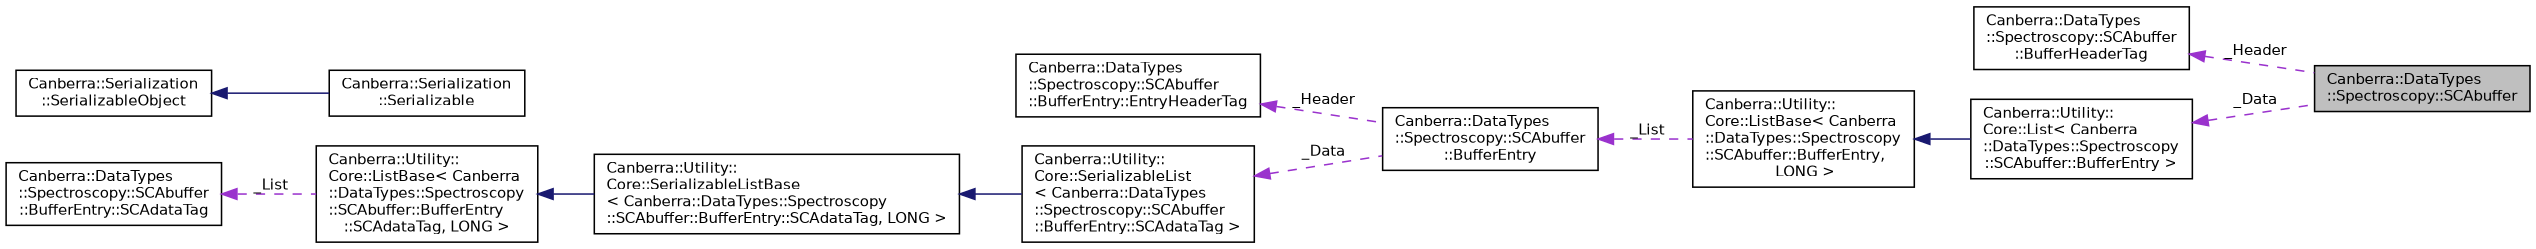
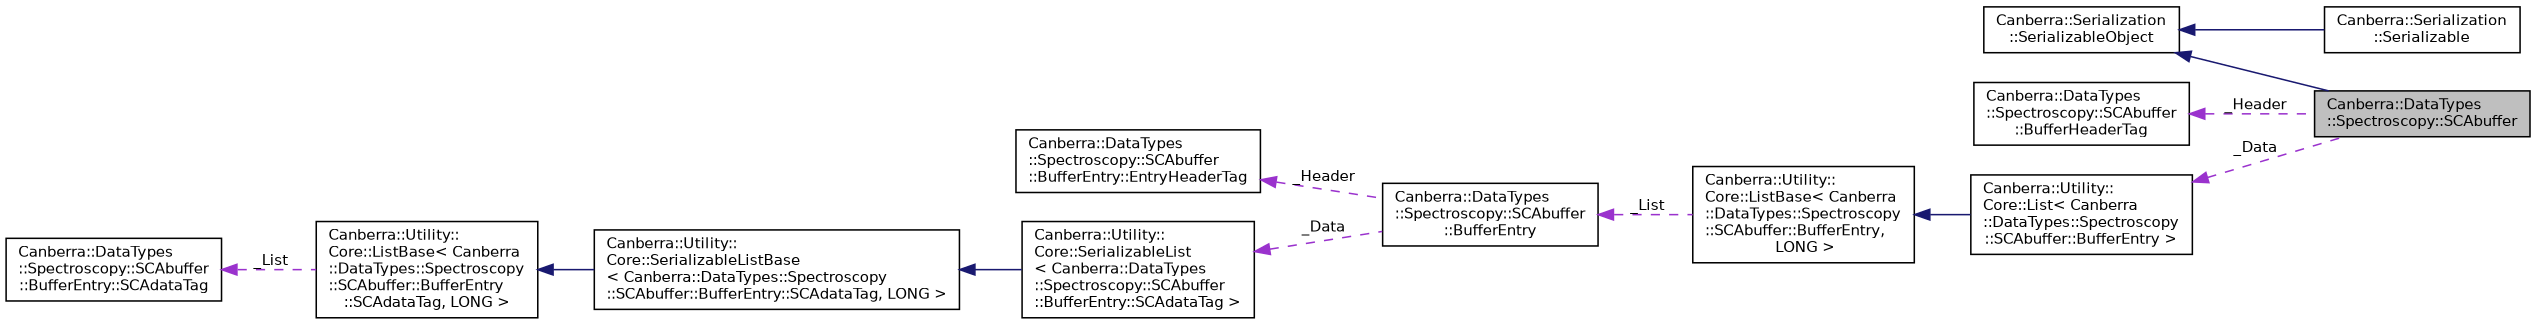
  digraph {
    rankdir=LR
    node [color=black fillcolor=white fontname=Helvetica fontsize=10 shape=record style=filled]
    edge [color=darkorchid3 dir=back fontname=Helvetica fontsize=10 labelfontname=Helvetica labelfontsize=10 style=dashed]
    n1 [fillcolor=grey75 fontcolor=black height=0.2 label="Canberra::DataTypes\l::Spectroscopy::SCAbuffer" width=0.4]
    n2 [height=0.2 label="Canberra::Serialization\l::SerializableObject" width=0.4]
    n3 [height=0.2 label="Canberra::Serialization\l::Serializable" width=0.4]
    n4 [height=0.2 label="Canberra::DataTypes\l::Spectroscopy::SCAbuffer\l::BufferHeaderTag" width=0.4]
    n5 [height=0.2 label="Canberra::Utility::\lCore::List\< Canberra\l::DataTypes::Spectroscopy\l::SCAbuffer::BufferEntry \>" width=0.4]
    n6 [height=0.2 label="Canberra::Utility::\lCore::ListBase\< Canberra\l::DataTypes::Spectroscopy\l::SCAbuffer::BufferEntry,\l LONG \>" width=0.4]
    n7 [height=0.2 label="Canberra::DataTypes\l::Spectroscopy::SCAbuffer\l::BufferEntry" width=0.4]
    n8 [height=0.2 label="Canberra::DataTypes\l::Spectroscopy::SCAbuffer\l::BufferEntry::EntryHeaderTag" width=0.4]
    n9 [height=0.2 label="Canberra::Utility::\lCore::SerializableList\l\< Canberra::DataTypes\l::Spectroscopy::SCAbuffer\l::BufferEntry::SCAdataTag \>" width=0.4]
    n10 [height=0.2 label="Canberra::Utility::\lCore::SerializableListBase\l\< Canberra::DataTypes::Spectroscopy\l::SCAbuffer::BufferEntry::SCAdataTag, LONG \>" width=0.4]
    n11 [height=0.2 label="Canberra::Utility::\lCore::ListBase\< Canberra\l::DataTypes::Spectroscopy\l::SCAbuffer::BufferEntry\l::SCAdataTag, LONG \>" width=0.4]
    n12 [height=0.2 label="Canberra::DataTypes\l::Spectroscopy::SCAbuffer\l::BufferEntry::SCAdataTag" width=0.4]
+   n2 -> n1 [color=midnightblue style=solid]
    n2 -> n3 [color=midnightblue style=solid]
    n4 -> n1 [label=" _Header"]
    n5 -> n1 [label=" _Data"]
    n6 -> n5 [color=midnightblue style=solid]
    n7 -> n6 [label=" _List"]
    n8 -> n7 [label=" _Header"]
    n9 -> n7 [label=" _Data"]
    n10 -> n9 [color=midnightblue style=solid]
    n11 -> n10 [color=midnightblue style=solid]
    n12 -> n11 [label=" _List"]
  }
